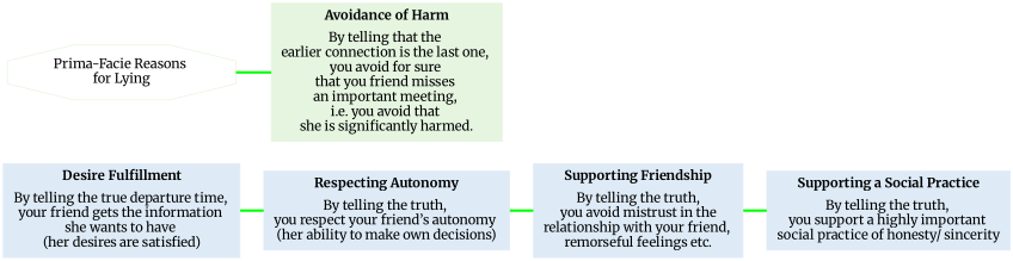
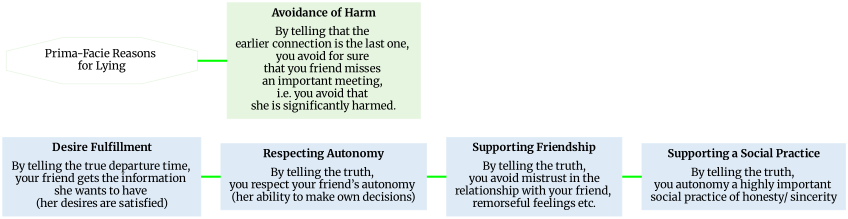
  digraph {
    fontname=Merriweather
    newrank=true
    nodesep=0.5
    rankdir=LR
    ranksep=0.4
    splines=ortho
    node [color="#deebf7" fixedsize=false fontname=Merriweather fontsize=16 shape=box style="filled,setlinewidth(1)"]
    edge [arrowhead=none arrowsize=1 color=green fontname=Merriweather labelfontname=Ubuntu style="filled,setlinewidth(3)" weight=10]
    n1 [height=1 label=<       <table border='0' cellborder='0' cellspacing='0' cellpadding='4'>         <tr><td><b>Desire Fulfillment</b></td></tr>         <tr><td align="left">By telling the true departure time, <br/>your friend gets the information <br/>she wants to have <br/>(her desires are satisfied)</td></tr>       </table>> width=1]
    n2 [height=1 label=<       <table border='0' cellborder='0' cellspacing='0' cellpadding='4'>         <tr><td><b>Respecting Autonomy</b></td></tr>         <tr><td align="left">By telling the truth, <br/>you respect your friend’s autonomy <br/>(her ability to make own decisions)</td></tr>       </table>> width=1]
    n3 [height=1 label=<       <table border='0' cellborder='0' cellspacing='0' cellpadding='4'>         <tr><td><b>Supporting Friendship</b></td></tr>         <tr><td align="left">By telling the truth,<br/>you avoid mistrust in the<br/>relationship with your friend, <br/>remorseful feelings etc.</td></tr>       </table>> width=1]
-   n4 [height=1 label=<       <table border='0' cellborder='0' cellspacing='0' cellpadding='4'>         <tr><td><b>Supporting a Social Practice</b></td></tr>         <tr><td align="left">By telling the truth, <br/>you support a highly important <br/>social practice of honesty/ sincerity</td></tr>       </table>> width=1]
+   n4 [height=1 label=<       <table border='0' cellborder='0' cellspacing='0' cellpadding='4'>         <tr><td><b>Supporting a Social Practice</b></td></tr>         <tr><td align="left">By telling the truth, <br/>you autonomy a highly important <br/>social practice of honesty/ sincerity</td></tr>       </table>> width=1]
    n5 [color="#e5f5e0" fillcolor=white height=.8 label="Prima-Facie Reasons \nfor Lying" shape=octagon width=1]
    n6 [color="#e5f5e0" height=1 label=<       <table border='0' cellborder='0' cellspacing='0' cellpadding='4'>         <tr><td><b>Avoidance of Harm</b></td></tr>         <tr><td align="left">By telling that the <br/>earlier connection is the last one, <br/>you avoid for sure <br/>that you friend misses <br/>an important meeting, <br/>i.e. you avoid that <br/>she is significantly harmed.</td></tr>       </table>> width=1]
    subgraph sub_1 {
      n1
      n2
      n3
      n4
    }
    subgraph sub_2 {
      n5
      n6
    }
    n1 -> n2
    n2 -> n3
    n3 -> n4
    n5 -> n6
  }
